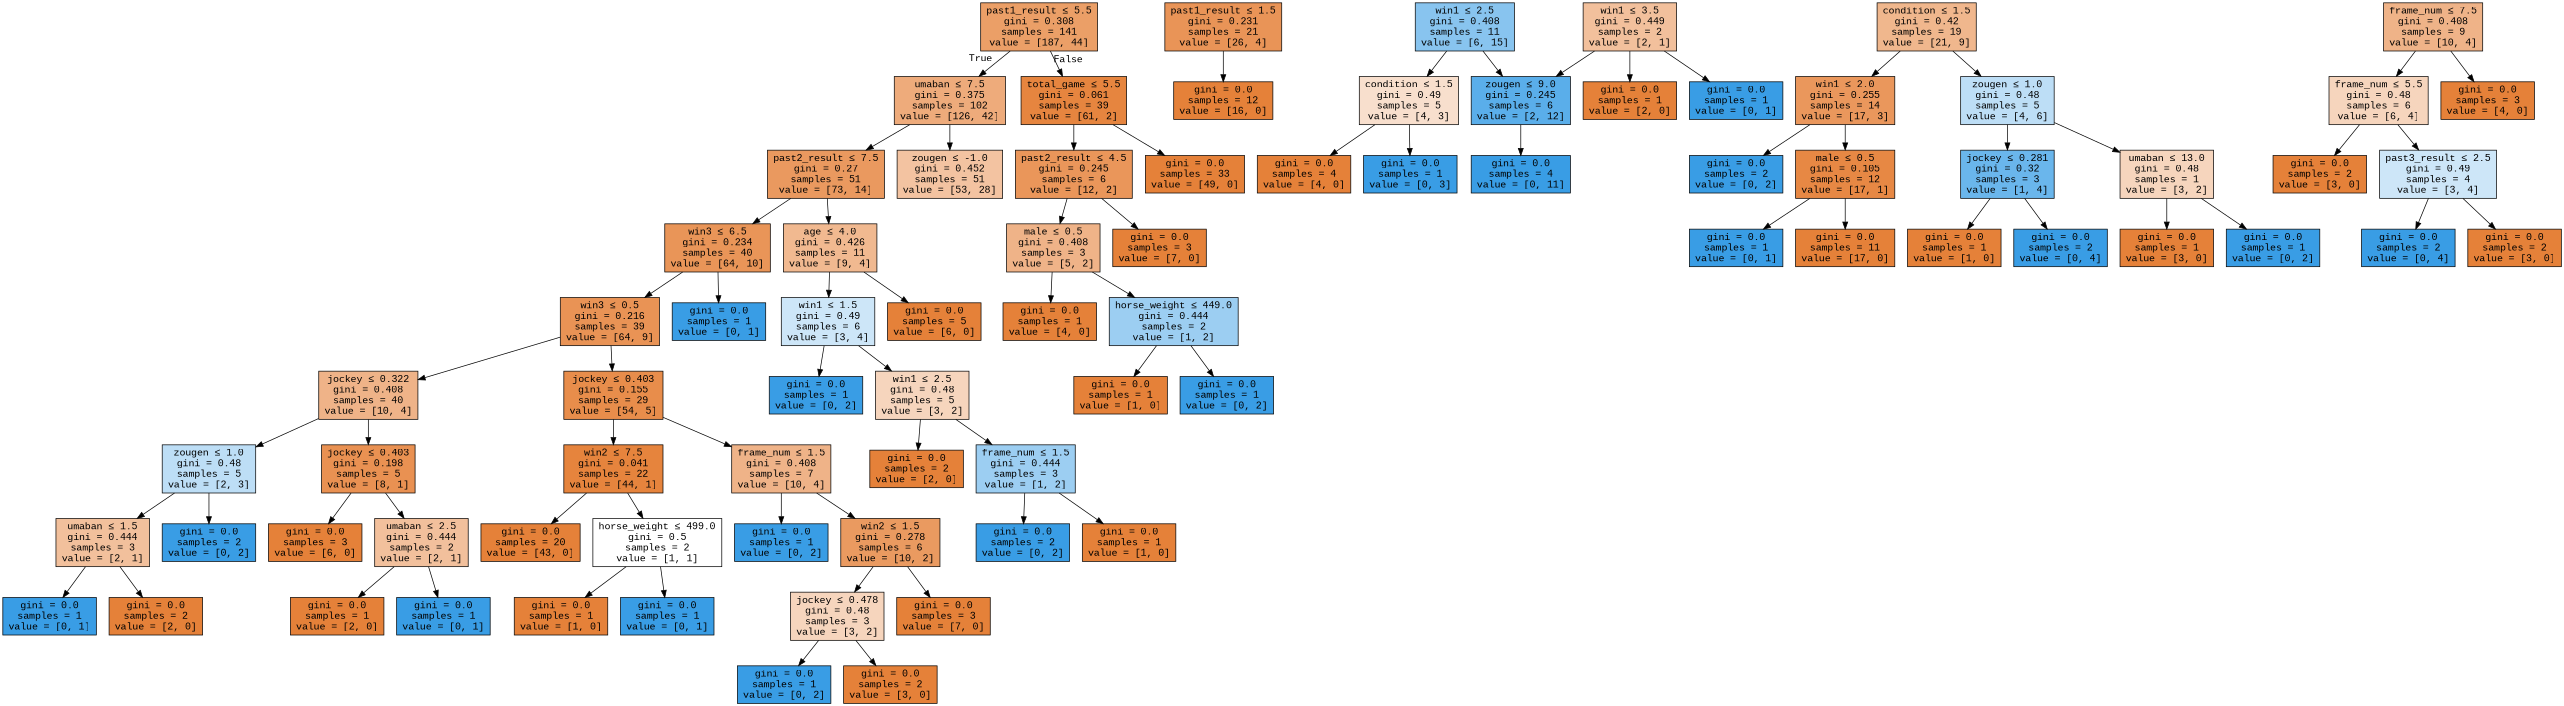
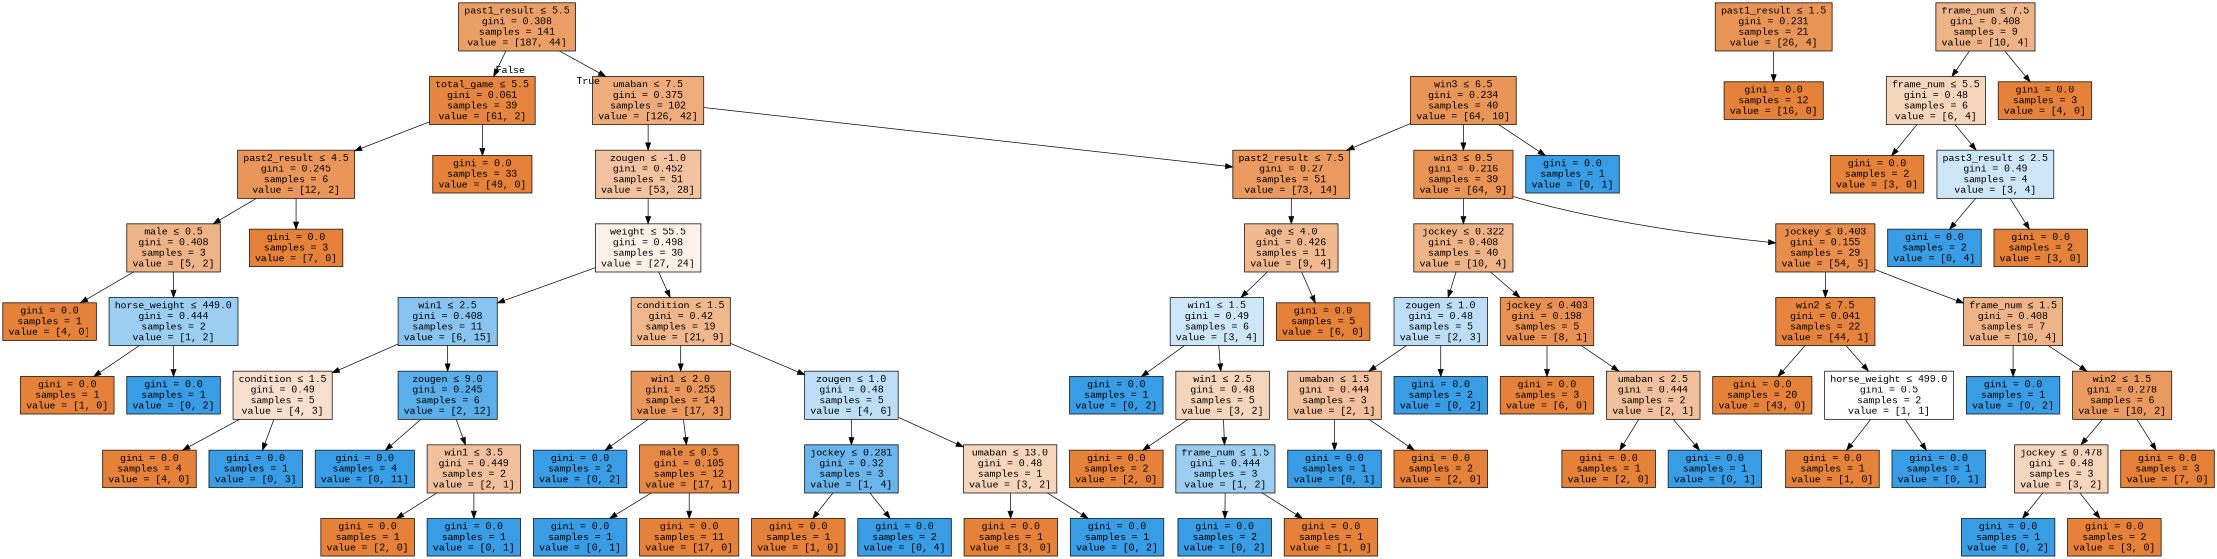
  digraph {
    fontname="Liberation Mono"
    node [color=black fillcolor="#e58139ff" fontname="Liberation Mono" shape=box style=filled]
    edge [fontname="Liberation Mono"]
    n1 [fillcolor="#e58139c3" label=<past1_result &le; 5.5<br/>gini = 0.308<br/>samples = 141<br/>value = [187, 44]>]
    n2 [fillcolor="#e58139aa" label=<umaban &le; 7.5<br/>gini = 0.375<br/>samples = 102<br/>value = [126, 42]>]
    n3 [fillcolor="#e58139f7" label=<total_game &le; 5.5<br/>gini = 0.061<br/>samples = 39<br/>value = [61, 2]>]
    n4 [fillcolor="#e58139ce" label=<past2_result &le; 7.5<br/>gini = 0.27<br/>samples = 51<br/>value = [73, 14]>]
    n5 [fillcolor="#e5813978" label=<zougen &le; -1.0<br/>gini = 0.452<br/>samples = 51<br/>value = [53, 28]>]
    n6 [fillcolor="#e58139d4" label=<past2_result &le; 4.5<br/>gini = 0.245<br/>samples = 6<br/>value = [12, 2]>]
    n7 [label=<gini = 0.0<br/>samples = 33<br/>value = [49, 0]>]
    n8 [fillcolor="#e58139d7" label=<win3 &le; 6.5<br/>gini = 0.234<br/>samples = 40<br/>value = [64, 10]>]
    n9 [fillcolor="#e581398e" label=<age &le; 4.0<br/>gini = 0.426<br/>samples = 11<br/>value = [9, 4]>]
+   n10 [fillcolor="#e581391c" label=<weight &le; 55.5<br/>gini = 0.498<br/>samples = 30<br/>value = [27, 24]>]
    n11 [fillcolor="#e58139db" label=<win3 &le; 0.5<br/>gini = 0.216<br/>samples = 39<br/>value = [64, 9]>]
    n12 [fillcolor="#399de5ff" label=<gini = 0.0<br/>samples = 1<br/>value = [0, 1]>]
    n13 [fillcolor="#399de540" label=<win1 &le; 1.5<br/>gini = 0.49<br/>samples = 6<br/>value = [3, 4]>]
    n14 [label=<gini = 0.0<br/>samples = 5<br/>value = [6, 0]>]
    n15 [fillcolor="#e5813999" label=<jockey &le; 0.322<br/>gini = 0.408<br/>samples = 40<br/>value = [10, 4]>]
    n16 [fillcolor="#e58139e7" label=<jockey &le; 0.403<br/>gini = 0.155<br/>samples = 29<br/>value = [54, 5]>]
    n17 [fillcolor="#399de555" label=<zougen &le; 1.0<br/>gini = 0.48<br/>samples = 5<br/>value = [2, 3]>]
    n18 [fillcolor="#e58139df" label=<jockey &le; 0.403<br/>gini = 0.198<br/>samples = 5<br/>value = [8, 1]>]
    n19 [fillcolor="#e58139f9" label=<win2 &le; 7.5<br/>gini = 0.041<br/>samples = 22<br/>value = [44, 1]>]
    n20 [fillcolor="#e5813999" label=<frame_num &le; 1.5<br/>gini = 0.408<br/>samples = 7<br/>value = [10, 4]>]
    n21 [fillcolor="#e581397f" label=<umaban &le; 1.5<br/>gini = 0.444<br/>samples = 3<br/>value = [2, 1]>]
    n22 [fillcolor="#399de5ff" label=<gini = 0.0<br/>samples = 2<br/>value = [0, 2]>]
    n23 [label=<gini = 0.0<br/>samples = 3<br/>value = [6, 0]>]
    n24 [fillcolor="#e581397f" label=<umaban &le; 2.5<br/>gini = 0.444<br/>samples = 2<br/>value = [2, 1]>]
    n25 [fillcolor="#399de5ff" label=<gini = 0.0<br/>samples = 1<br/>value = [0, 1]>]
    n26 [label=<gini = 0.0<br/>samples = 2<br/>value = [2, 0]>]
    n27 [label=<gini = 0.0<br/>samples = 1<br/>value = [2, 0]>]
    n28 [fillcolor="#399de5ff" label=<gini = 0.0<br/>samples = 1<br/>value = [0, 1]>]
    n29 [label=<gini = 0.0<br/>samples = 20<br/>value = [43, 0]>]
    n30 [fillcolor="#e5813900" label=<horse_weight &le; 499.0<br/>gini = 0.5<br/>samples = 2<br/>value = [1, 1]>]
    n31 [fillcolor="#399de5ff" label=<gini = 0.0<br/>samples = 1<br/>value = [0, 2]>]
    n32 [fillcolor="#e58139cc" label=<win2 &le; 1.5<br/>gini = 0.278<br/>samples = 6<br/>value = [10, 2]>]
    n33 [label=<gini = 0.0<br/>samples = 1<br/>value = [1, 0]>]
    n34 [fillcolor="#399de5ff" label=<gini = 0.0<br/>samples = 1<br/>value = [0, 1]>]
    n35 [fillcolor="#e5813955" label=<jockey &le; 0.478<br/>gini = 0.48<br/>samples = 3<br/>value = [3, 2]>]
    n36 [label=<gini = 0.0<br/>samples = 3<br/>value = [7, 0]>]
    n37 [fillcolor="#399de5ff" label=<gini = 0.0<br/>samples = 1<br/>value = [0, 2]>]
    n38 [label=<gini = 0.0<br/>samples = 2<br/>value = [3, 0]>]
    n39 [fillcolor="#399de5ff" label=<gini = 0.0<br/>samples = 1<br/>value = [0, 2]>]
    n40 [fillcolor="#e5813955" label=<win1 &le; 2.5<br/>gini = 0.48<br/>samples = 5<br/>value = [3, 2]>]
    n41 [label=<gini = 0.0<br/>samples = 2<br/>value = [2, 0]>]
    n42 [fillcolor="#399de57f" label=<frame_num &le; 1.5<br/>gini = 0.444<br/>samples = 3<br/>value = [1, 2]>]
    n43 [fillcolor="#399de5ff" label=<gini = 0.0<br/>samples = 2<br/>value = [0, 2]>]
    n44 [label=<gini = 0.0<br/>samples = 1<br/>value = [1, 0]>]
    n45 [fillcolor="#e58139d8" label=<past1_result &le; 1.5<br/>gini = 0.231<br/>samples = 21<br/>value = [26, 4]>]
    n46 [label=<gini = 0.0<br/>samples = 12<br/>value = [16, 0]>]
    n47 [fillcolor="#399de599" label=<win1 &le; 2.5<br/>gini = 0.408<br/>samples = 11<br/>value = [6, 15]>]
    n48 [fillcolor="#e5813992" label=<condition &le; 1.5<br/>gini = 0.42<br/>samples = 19<br/>value = [21, 9]>]
    n49 [fillcolor="#e5813999" label=<frame_num &le; 7.5<br/>gini = 0.408<br/>samples = 9<br/>value = [10, 4]>]
    n50 [fillcolor="#e5813955" label=<frame_num &le; 5.5<br/>gini = 0.48<br/>samples = 6<br/>value = [6, 4]>]
    n51 [label=<gini = 0.0<br/>samples = 3<br/>value = [4, 0]>]
    n52 [label=<gini = 0.0<br/>samples = 2<br/>value = [3, 0]>]
    n53 [fillcolor="#399de540" label=<past3_result &le; 2.5<br/>gini = 0.49<br/>samples = 4<br/>value = [3, 4]>]
    n54 [fillcolor="#399de5ff" label=<gini = 0.0<br/>samples = 2<br/>value = [0, 4]>]
    n55 [label=<gini = 0.0<br/>samples = 2<br/>value = [3, 0]>]
    n56 [fillcolor="#e5813940" label=<condition &le; 1.5<br/>gini = 0.49<br/>samples = 5<br/>value = [4, 3]>]
    n57 [fillcolor="#399de5d4" label=<zougen &le; 9.0<br/>gini = 0.245<br/>samples = 6<br/>value = [2, 12]>]
    n58 [fillcolor="#e58139d2" label=<win1 &le; 2.0<br/>gini = 0.255<br/>samples = 14<br/>value = [17, 3]>]
    n59 [fillcolor="#399de555" label=<zougen &le; 1.0<br/>gini = 0.48<br/>samples = 5<br/>value = [4, 6]>]
    n60 [label=<gini = 0.0<br/>samples = 4<br/>value = [4, 0]>]
    n61 [fillcolor="#399de5ff" label=<gini = 0.0<br/>samples = 1<br/>value = [0, 3]>]
    n62 [fillcolor="#399de5ff" label=<gini = 0.0<br/>samples = 4<br/>value = [0, 11]>]
    n63 [fillcolor="#e581397f" label=<win1 &le; 3.5<br/>gini = 0.449<br/>samples = 2<br/>value = [2, 1]>]
    n64 [label=<gini = 0.0<br/>samples = 1<br/>value = [2, 0]>]
    n65 [fillcolor="#399de5ff" label=<gini = 0.0<br/>samples = 1<br/>value = [0, 1]>]
    n66 [fillcolor="#399de5ff" label=<gini = 0.0<br/>samples = 2<br/>value = [0, 2]>]
    n67 [fillcolor="#e58139f0" label=<male &le; 0.5<br/>gini = 0.105<br/>samples = 12<br/>value = [17, 1]>]
    n68 [fillcolor="#399de5bf" label=<jockey &le; 0.281<br/>gini = 0.32<br/>samples = 3<br/>value = [1, 4]>]
    n69 [fillcolor="#e5813955" label=<umaban &le; 13.0<br/>gini = 0.48<br/>samples = 1<br/>value = [3, 2]>]
    n70 [fillcolor="#399de5ff" label=<gini = 0.0<br/>samples = 1<br/>value = [0, 1]>]
    n71 [label=<gini = 0.0<br/>samples = 11<br/>value = [17, 0]>]
    n72 [label=<gini = 0.0<br/>samples = 1<br/>value = [1, 0]>]
    n73 [fillcolor="#399de5ff" label=<gini = 0.0<br/>samples = 2<br/>value = [0, 4]>]
    n74 [label=<gini = 0.0<br/>samples = 1<br/>value = [3, 0]>]
    n75 [fillcolor="#399de5ff" label=<gini = 0.0<br/>samples = 1<br/>value = [0, 2]>]
    n76 [fillcolor="#e5813999" label=<male &le; 0.5<br/>gini = 0.408<br/>samples = 3<br/>value = [5, 2]>]
    n77 [label=<gini = 0.0<br/>samples = 3<br/>value = [7, 0]>]
    n78 [label=<gini = 0.0<br/>samples = 1<br/>value = [4, 0]>]
    n79 [fillcolor="#399de57f" label=<horse_weight &le; 449.0<br/>gini = 0.444<br/>samples = 2<br/>value = [1, 2]>]
    n80 [label=<gini = 0.0<br/>samples = 1<br/>value = [1, 0]>]
    n81 [fillcolor="#399de5ff" label=<gini = 0.0<br/>samples = 1<br/>value = [0, 2]>]
    n1 -> n2 [headlabel=True labelangle=45 labeldistance=2.5]
    n1 -> n3 [headlabel=False labelangle=-45 labeldistance=2.5]
    n2 -> n4
    n2 -> n5
    n3 -> n6
    n3 -> n7
-   n4 -> n8
+   n8 -> n4
    n4 -> n9
+   n5 -> n10
    n6 -> n76
    n6 -> n77
    n8 -> n11
    n8 -> n12
    n9 -> n13
    n9 -> n14
+   n10 -> n47
+   n10 -> n48
    n11 -> n15
    n11 -> n16
    n13 -> n39
    n13 -> n40
    n15 -> n17
    n15 -> n18
    n16 -> n19
    n16 -> n20
    n17 -> n21
    n17 -> n22
    n18 -> n23
    n18 -> n24
    n19 -> n29
    n19 -> n30
    n20 -> n31
    n20 -> n32
    n21 -> n25
    n21 -> n26
    n24 -> n27
    n24 -> n28
    n30 -> n33
    n30 -> n34
    n32 -> n35
    n32 -> n36
    n35 -> n37
    n35 -> n38
    n40 -> n41
    n40 -> n42
    n42 -> n43
    n42 -> n44
    n45 -> n46
    n47 -> n56
    n47 -> n57
    n48 -> n58
    n48 -> n59
    n49 -> n50
    n49 -> n51
    n50 -> n52
    n50 -> n53
    n53 -> n54
    n53 -> n55
    n56 -> n60
    n56 -> n61
    n57 -> n62
-   n63 -> n57
+   n57 -> n63
    n58 -> n66
    n58 -> n67
    n59 -> n68
    n59 -> n69
    n63 -> n64
    n63 -> n65
    n67 -> n70
    n67 -> n71
    n68 -> n72
    n68 -> n73
    n69 -> n74
    n69 -> n75
    n76 -> n78
    n76 -> n79
    n79 -> n80
    n79 -> n81
  }
